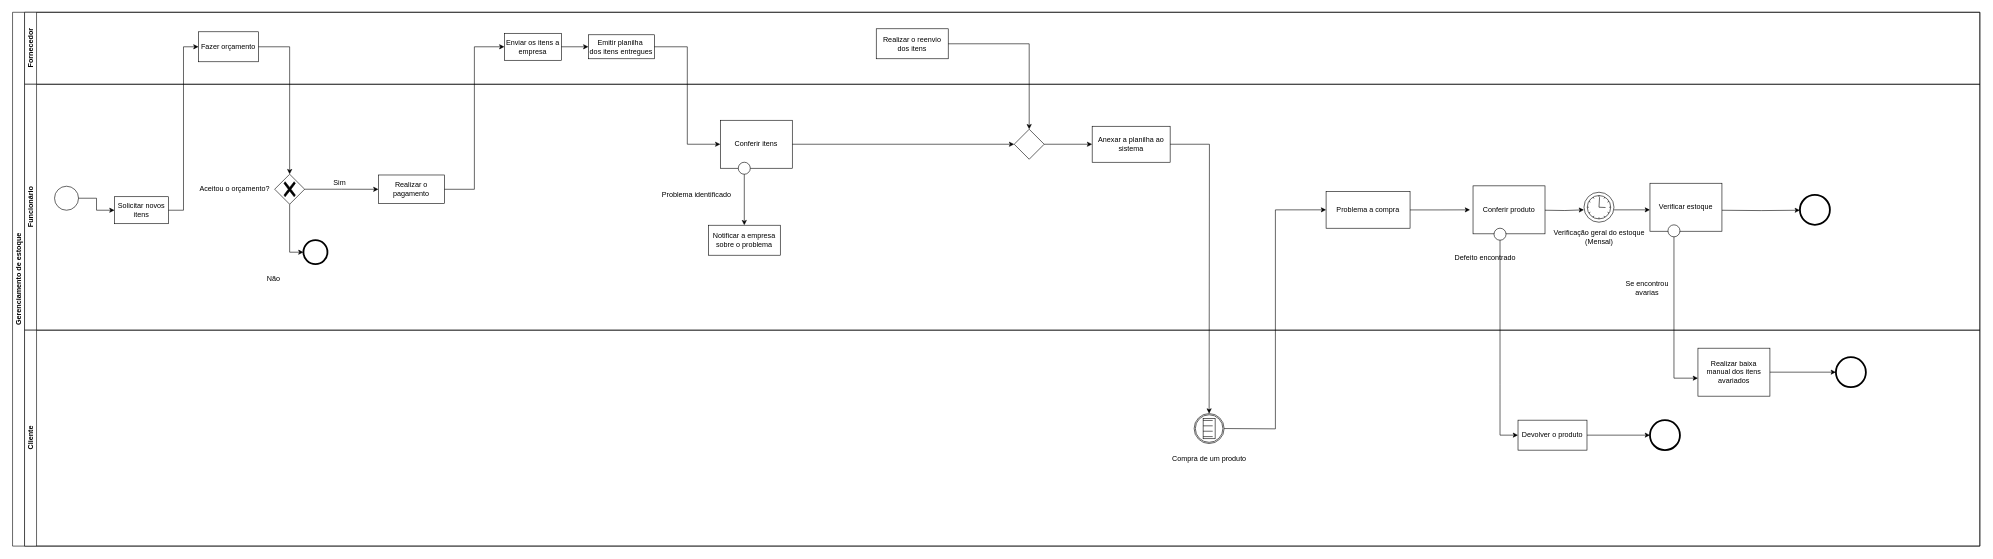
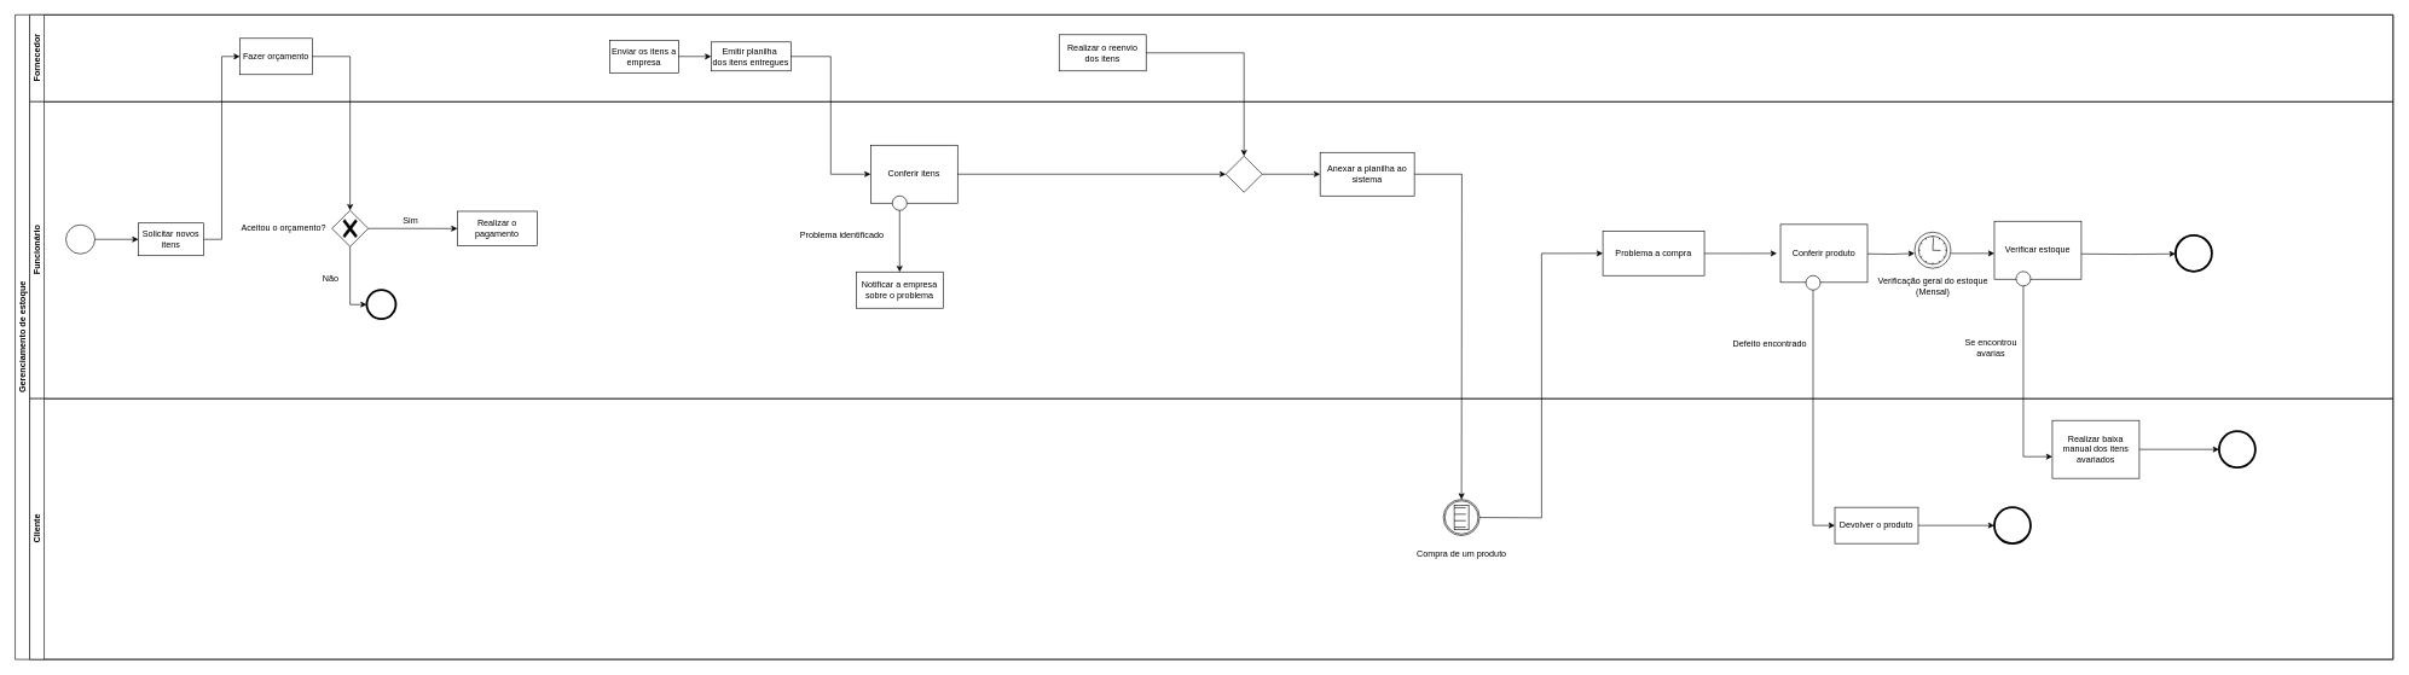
  <mxCell id="0" />
  <mxCell id="1" parent="0" />
  <mxCell id="2" value="Gerenciamento de estoque" style="swimlane;html=1;childLayout=stackLayout;resizeParent=1;resizeParentMax=0;horizontal=0;startSize=20;horizontalStack=0;whiteSpace=wrap;" parent="1" vertex="1"><mxGeometry x="20" y="20" width="3280" height="890" as="geometry" /></mxCell>
  <mxCell id="3" value="Fornecedor" style="swimlane;html=1;startSize=20;horizontal=0;" parent="2" vertex="1"><mxGeometry x="20" width="3260" height="120" as="geometry" /></mxCell>
  <mxCell id="4" value="Enviar os itens a empresa" style="points=[[0.25,0,0],[0.5,0,0],[0.75,0,0],[1,0.25,0],[1,0.5,0],[1,0.75,0],[0.75,1,0],[0.5,1,0],[0.25,1,0],[0,0.75,0],[0,0.5,0],[0,0.25,0]];shape=mxgraph.bpmn.task2;whiteSpace=wrap;rectStyle=rounded;size=10;html=1;container=1;expand=0;collapsible=0;taskMarker=abstract;" parent="3" vertex="1"><mxGeometry x="800" y="35" width="95" height="45" as="geometry" /></mxCell>
  <mxCell id="5" value="Emitir planilha&amp;nbsp;&lt;div&gt;dos itens entregues&lt;/div&gt;" style="points=[[0.25,0,0],[0.5,0,0],[0.75,0,0],[1,0.25,0],[1,0.5,0],[1,0.75,0],[0.75,1,0],[0.5,1,0],[0.25,1,0],[0,0.75,0],[0,0.5,0],[0,0.25,0]];shape=mxgraph.bpmn.task2;whiteSpace=wrap;rectStyle=rounded;size=10;html=1;container=1;expand=0;collapsible=0;taskMarker=abstract;" parent="3" vertex="1"><mxGeometry x="940" y="37.5" width="110" height="40" as="geometry" /></mxCell>
  <mxCell id="6" style="edgeStyle=orthogonalEdgeStyle;rounded=0;orthogonalLoop=1;jettySize=auto;html=1;entryX=0;entryY=0.5;entryDx=0;entryDy=0;entryPerimeter=0;" parent="3" source="4" target="5" edge="1"><mxGeometry relative="1" as="geometry" /></mxCell>
  <mxCell id="7" value="Fazer orçamento" style="points=[[0.25,0,0],[0.5,0,0],[0.75,0,0],[1,0.25,0],[1,0.5,0],[1,0.75,0],[0.75,1,0],[0.5,1,0],[0.25,1,0],[0,0.75,0],[0,0.5,0],[0,0.25,0]];shape=mxgraph.bpmn.task2;whiteSpace=wrap;rectStyle=rounded;size=10;html=1;container=1;expand=0;collapsible=0;taskMarker=abstract;" parent="3" vertex="1"><mxGeometry x="290" y="32.5" width="100" height="50" as="geometry" /></mxCell>
  <mxCell id="8" value="Realizar o reenvio dos itens" style="points=[[0.25,0,0],[0.5,0,0],[0.75,0,0],[1,0.25,0],[1,0.5,0],[1,0.75,0],[0.75,1,0],[0.5,1,0],[0.25,1,0],[0,0.75,0],[0,0.5,0],[0,0.25,0]];shape=mxgraph.bpmn.task2;whiteSpace=wrap;rectStyle=rounded;size=10;html=1;container=1;expand=0;collapsible=0;taskMarker=abstract;" parent="3" vertex="1"><mxGeometry x="1420" y="27.5" width="120" height="50" as="geometry" /></mxCell>
  <mxCell id="9" value="Funcionário" style="swimlane;html=1;startSize=20;horizontal=0;" parent="2" vertex="1"><mxGeometry x="20" y="120" width="3260" height="410" as="geometry" /></mxCell>
  <mxCell id="10" value="" style="points=[[0.145,0.145,0],[0.5,0,0],[0.855,0.145,0],[1,0.5,0],[0.855,0.855,0],[0.5,1,0],[0.145,0.855,0],[0,0.5,0]];shape=mxgraph.bpmn.event;html=1;verticalLabelPosition=bottom;labelBackgroundColor=#ffffff;verticalAlign=top;align=center;perimeter=ellipsePerimeter;outlineConnect=0;aspect=fixed;outline=standard;symbol=general;" parent="9" vertex="1"><mxGeometry x="50" y="170" width="40" height="40" as="geometry" /></mxCell>
- <mxCell id="11" value="Solicitar novos itens" style="points=[[0.25,0,0],[0.5,0,0],[0.75,0,0],[1,0.25,0],[1,0.5,0],[1,0.75,0],[0.75,1,0],[0.5,1,0],[0.25,1,0],[0,0.75,0],[0,0.5,0],[0,0.25,0]];shape=mxgraph.bpmn.task2;whiteSpace=wrap;rectStyle=rounded;size=10;html=1;container=1;expand=0;collapsible=0;taskMarker=abstract;" parent="9" vertex="1"><mxGeometry x="150" y="187.5" width="90" height="45" as="geometry" /></mxCell>
+ <mxCell id="11" value="Solicitar novos itens" style="points=[[0.25,0,0],[0.5,0,0],[0.75,0,0],[1,0.25,0],[1,0.5,0],[1,0.75,0],[0.75,1,0],[0.5,1,0],[0.25,1,0],[0,0.75,0],[0,0.5,0],[0,0.25,0]];shape=mxgraph.bpmn.task2;whiteSpace=wrap;rectStyle=rounded;size=10;html=1;container=1;expand=0;collapsible=0;taskMarker=abstract;" parent="9" vertex="1"><mxGeometry x="150" y="167.5" width="90" height="45" as="geometry" /></mxCell>
  <mxCell id="12" style="edgeStyle=orthogonalEdgeStyle;rounded=0;orthogonalLoop=1;jettySize=auto;html=1;entryX=0;entryY=0.5;entryDx=0;entryDy=0;entryPerimeter=0;" parent="9" source="10" target="11" edge="1"><mxGeometry relative="1" as="geometry" /></mxCell>
  <mxCell id="13" style="edgeStyle=orthogonalEdgeStyle;rounded=0;orthogonalLoop=1;jettySize=auto;html=1;entryX=0;entryY=0.5;entryDx=0;entryDy=0;entryPerimeter=0;" parent="9" source="14" target="16" edge="1"><mxGeometry relative="1" as="geometry"><mxPoint x="442" y="310" as="targetPoint" /></mxGeometry></mxCell>
  <mxCell id="14" value="" style="points=[[0.25,0.25,0],[0.5,0,0],[0.75,0.25,0],[1,0.5,0],[0.75,0.75,0],[0.5,1,0],[0.25,0.75,0],[0,0.5,0]];shape=mxgraph.bpmn.gateway2;html=1;verticalLabelPosition=bottom;labelBackgroundColor=#ffffff;verticalAlign=top;align=center;perimeter=rhombusPerimeter;outlineConnect=0;outline=none;symbol=none;gwType=exclusive;" parent="9" vertex="1"><mxGeometry x="417" y="150" width="50" height="50" as="geometry" /></mxCell>
  <mxCell id="15" value="Aceitou o orçamento?" style="text;html=1;align=center;verticalAlign=middle;resizable=0;points=[];autosize=1;strokeColor=none;fillColor=none;" parent="9" vertex="1"><mxGeometry x="280" y="160" width="140" height="30" as="geometry" /></mxCell>
  <mxCell id="16" value="" style="points=[[0.145,0.145,0],[0.5,0,0],[0.855,0.145,0],[1,0.5,0],[0.855,0.855,0],[0.5,1,0],[0.145,0.855,0],[0,0.5,0]];shape=mxgraph.bpmn.event;html=1;verticalLabelPosition=bottom;labelBackgroundColor=#ffffff;verticalAlign=top;align=center;perimeter=ellipsePerimeter;outlineConnect=0;aspect=fixed;outline=end;symbol=terminate2;" parent="9" vertex="1"><mxGeometry x="465" y="260" width="40" height="40" as="geometry" /></mxCell>
- <mxCell id="17" value="Não" style="text;html=1;align=center;verticalAlign=middle;resizable=0;points=[];autosize=1;strokeColor=none;fillColor=none;" parent="9" vertex="1"><mxGeometry x="390" y="310" width="50" height="30" as="geometry" /></mxCell>
+ <mxCell id="17" value="Não" style="text;html=1;align=center;verticalAlign=middle;resizable=0;points=[];autosize=1;strokeColor=none;fillColor=none;" parent="9" vertex="1"><mxGeometry x="390" y="230" width="50" height="30" as="geometry" /></mxCell>
  <mxCell id="18" value="Sim" style="text;html=1;align=center;verticalAlign=middle;resizable=0;points=[];autosize=1;strokeColor=none;fillColor=none;" parent="9" vertex="1"><mxGeometry x="505" y="148.75" width="40" height="30" as="geometry" /></mxCell>
  <mxCell id="19" value="" style="edgeStyle=orthogonalEdgeStyle;rounded=0;orthogonalLoop=1;jettySize=auto;html=1;" parent="9" source="14" target="20" edge="1"><mxGeometry relative="1" as="geometry"><mxPoint x="1010" y="755" as="targetPoint" /><mxPoint x="827" y="745" as="sourcePoint" /></mxGeometry></mxCell>
  <mxCell id="20" value="Realizar o pagamento" style="points=[[0.25,0,0],[0.5,0,0],[0.75,0,0],[1,0.25,0],[1,0.5,0],[1,0.75,0],[0.75,1,0],[0.5,1,0],[0.25,1,0],[0,0.75,0],[0,0.5,0],[0,0.25,0]];shape=mxgraph.bpmn.task2;whiteSpace=wrap;rectStyle=rounded;size=10;html=1;container=1;expand=0;collapsible=0;taskMarker=abstract;" parent="9" vertex="1"><mxGeometry x="590" y="151.25" width="110" height="47.5" as="geometry" /></mxCell>
  <mxCell id="21" value="Problema identificado" style="text;html=1;align=center;verticalAlign=middle;resizable=0;points=[];autosize=1;strokeColor=none;fillColor=none;" parent="9" vertex="1"><mxGeometry x="1050" y="170" width="140" height="30" as="geometry" /></mxCell>
  <mxCell id="22" value="Notificar a empresa sobre o problema" style="points=[[0.25,0,0],[0.5,0,0],[0.75,0,0],[1,0.25,0],[1,0.5,0],[1,0.75,0],[0.75,1,0],[0.5,1,0],[0.25,1,0],[0,0.75,0],[0,0.5,0],[0,0.25,0]];shape=mxgraph.bpmn.task2;whiteSpace=wrap;rectStyle=rounded;size=10;html=1;container=1;expand=0;collapsible=0;taskMarker=abstract;" parent="9" vertex="1"><mxGeometry x="1140" y="235" width="120" height="50" as="geometry" /></mxCell>
  <mxCell id="23" value="Anexar a planilha ao sistema" style="points=[[0.25,0,0],[0.5,0,0],[0.75,0,0],[1,0.25,0],[1,0.5,0],[1,0.75,0],[0.75,1,0],[0.5,1,0],[0.25,1,0],[0,0.75,0],[0,0.5,0],[0,0.25,0]];shape=mxgraph.bpmn.task2;whiteSpace=wrap;rectStyle=rounded;size=10;html=1;container=1;expand=0;collapsible=0;taskMarker=abstract;" parent="9" vertex="1"><mxGeometry x="1780" y="70" width="130" height="60" as="geometry" /></mxCell>
  <mxCell id="24" value="Problema a compra" style="points=[[0.25,0,0],[0.5,0,0],[0.75,0,0],[1,0.25,0],[1,0.5,0],[1,0.75,0],[0.75,1,0],[0.5,1,0],[0.25,1,0],[0,0.75,0],[0,0.5,0],[0,0.25,0]];shape=mxgraph.bpmn.task2;whiteSpace=wrap;rectStyle=rounded;size=10;html=1;container=1;expand=0;collapsible=0;taskMarker=abstract;" parent="9" vertex="1"><mxGeometry x="2170" y="178.75" width="140" height="61.25" as="geometry" /></mxCell>
  <mxCell id="25" style="edgeStyle=orthogonalEdgeStyle;rounded=0;orthogonalLoop=1;jettySize=auto;html=1;entryX=0;entryY=0.5;entryDx=0;entryDy=0;entryPerimeter=0;" parent="9" source="24" edge="1"><mxGeometry relative="1" as="geometry"><mxPoint x="2410" y="209.38" as="targetPoint" /></mxGeometry></mxCell>
- <mxCell id="26" value="Defeito encontrado" style="text;html=1;align=center;verticalAlign=middle;resizable=0;points=[];autosize=1;strokeColor=none;fillColor=none;" parent="9" vertex="1"><mxGeometry x="2375" y="275" width="120" height="30" as="geometry" /></mxCell>
+ <mxCell id="26" value="Defeito encontrado" style="text;html=1;align=center;verticalAlign=middle;resizable=0;points=[];autosize=1;strokeColor=none;fillColor=none;" parent="9" vertex="1"><mxGeometry x="2340" y="320" width="120" height="30" as="geometry" /></mxCell>
  <mxCell id="27" style="edgeStyle=orthogonalEdgeStyle;rounded=0;orthogonalLoop=1;jettySize=auto;html=1;entryX=0;entryY=0.5;entryDx=0;entryDy=0;entryPerimeter=0;" parent="9" edge="1"><mxGeometry relative="1" as="geometry"><mxPoint x="2650.0" y="209.4" as="sourcePoint" /><mxPoint x="2710.0" y="209.38" as="targetPoint" /></mxGeometry></mxCell>
  <mxCell id="28" style="edgeStyle=orthogonalEdgeStyle;rounded=0;orthogonalLoop=1;jettySize=auto;html=1;entryX=0;entryY=0.5;entryDx=0;entryDy=0;entryPerimeter=0;" parent="9" edge="1"><mxGeometry relative="1" as="geometry"><mxPoint x="2600" y="209.37" as="targetPoint" /><mxPoint x="2535.0" y="210" as="sourcePoint" /></mxGeometry></mxCell>
  <mxCell id="29" style="edgeStyle=orthogonalEdgeStyle;rounded=0;orthogonalLoop=1;jettySize=auto;html=1;" parent="9" edge="1"><mxGeometry relative="1" as="geometry"><mxPoint x="2960.0" y="210" as="targetPoint" /><mxPoint x="2830.0" y="210.053" as="sourcePoint" /></mxGeometry></mxCell>
  <mxCell id="30" value="Se encontrou&lt;div&gt;avarias&lt;/div&gt;" style="text;html=1;align=center;verticalAlign=middle;resizable=0;points=[];autosize=1;strokeColor=none;fillColor=none;" parent="9" vertex="1"><mxGeometry x="2660" y="320" width="90" height="40" as="geometry" /></mxCell>
  <mxCell id="31" value="Verificação geral do estoque&lt;div&gt;(Mensal)&lt;/div&gt;" style="text;html=1;align=center;verticalAlign=middle;resizable=0;points=[];autosize=1;strokeColor=none;fillColor=none;" parent="9" vertex="1"><mxGeometry x="2540" y="235" width="170" height="40" as="geometry" /></mxCell>
  <mxCell id="32" value="Conferir itens" style="points=[[0.25,0,0],[0.5,0,0],[0.75,0,0],[1,0.25,0],[1,0.5,0],[1,0.75,0],[0.75,1,0],[0.5,1,0],[0.25,1,0],[0,0.75,0],[0,0.5,0],[0,0.25,0]];shape=mxgraph.bpmn.task2;whiteSpace=wrap;rectStyle=rounded;size=10;html=1;container=1;expand=0;collapsible=0;taskMarker=abstract;" parent="9" vertex="1"><mxGeometry x="1160" y="60" width="120" height="80" as="geometry" /></mxCell>
  <mxCell id="33" value="" style="points=[[0.145,0.145,0],[0.5,0,0],[0.855,0.145,0],[1,0.5,0],[0.855,0.855,0],[0.5,1,0],[0.145,0.855,0],[0,0.5,0]];shape=mxgraph.bpmn.event;html=1;verticalLabelPosition=bottom;labelBackgroundColor=#ffffff;verticalAlign=top;align=center;perimeter=ellipsePerimeter;outlineConnect=0;aspect=fixed;outline=standard;symbol=general;" parent="32" vertex="1"><mxGeometry x="30" y="70" width="20" height="20" as="geometry" /></mxCell>
  <mxCell id="34" value="" style="points=[[0.25,0.25,0],[0.5,0,0],[0.75,0.25,0],[1,0.5,0],[0.75,0.75,0],[0.5,1,0],[0.25,0.75,0],[0,0.5,0]];shape=mxgraph.bpmn.gateway2;html=1;verticalLabelPosition=bottom;labelBackgroundColor=#ffffff;verticalAlign=top;align=center;perimeter=rhombusPerimeter;outlineConnect=0;outline=none;symbol=none;" parent="9" vertex="1"><mxGeometry x="1650" y="75" width="50" height="50" as="geometry" /></mxCell>
  <mxCell id="35" style="edgeStyle=orthogonalEdgeStyle;rounded=0;orthogonalLoop=1;jettySize=auto;html=1;entryX=0;entryY=0.5;entryDx=0;entryDy=0;entryPerimeter=0;" parent="9" source="32" target="34" edge="1"><mxGeometry relative="1" as="geometry" /></mxCell>
  <mxCell id="36" style="edgeStyle=orthogonalEdgeStyle;rounded=0;orthogonalLoop=1;jettySize=auto;html=1;entryX=0;entryY=0.5;entryDx=0;entryDy=0;entryPerimeter=0;" parent="9" source="34" target="23" edge="1"><mxGeometry relative="1" as="geometry" /></mxCell>
  <mxCell id="37" value="" style="points=[[0.145,0.145,0],[0.5,0,0],[0.855,0.145,0],[1,0.5,0],[0.855,0.855,0],[0.5,1,0],[0.145,0.855,0],[0,0.5,0]];shape=mxgraph.bpmn.event;html=1;verticalLabelPosition=bottom;labelBackgroundColor=#ffffff;verticalAlign=top;align=center;perimeter=ellipsePerimeter;outlineConnect=0;aspect=fixed;outline=standard;symbol=timer;" parent="9" vertex="1"><mxGeometry x="2600" y="180" width="50" height="50" as="geometry" /></mxCell>
  <mxCell id="38" value="" style="points=[[0.145,0.145,0],[0.5,0,0],[0.855,0.145,0],[1,0.5,0],[0.855,0.855,0],[0.5,1,0],[0.145,0.855,0],[0,0.5,0]];shape=mxgraph.bpmn.event;html=1;verticalLabelPosition=bottom;labelBackgroundColor=#ffffff;verticalAlign=top;align=center;perimeter=ellipsePerimeter;outlineConnect=0;aspect=fixed;outline=end;symbol=terminate2;" parent="9" vertex="1"><mxGeometry x="2960" y="184.38" width="50" height="50" as="geometry" /></mxCell>
  <mxCell id="39" value="Conferir produto" style="points=[[0.25,0,0],[0.5,0,0],[0.75,0,0],[1,0.25,0],[1,0.5,0],[1,0.75,0],[0.75,1,0],[0.5,1,0],[0.25,1,0],[0,0.75,0],[0,0.5,0],[0,0.25,0]];shape=mxgraph.bpmn.task2;whiteSpace=wrap;rectStyle=rounded;size=10;html=1;container=1;expand=0;collapsible=0;taskMarker=abstract;" vertex="1" parent="9"><mxGeometry x="2415" y="169.38" width="120" height="80" as="geometry" /></mxCell>
  <mxCell id="40" value="" style="ellipse;whiteSpace=wrap;html=1;aspect=fixed;" vertex="1" parent="39"><mxGeometry x="35" y="70.62" width="20" height="20" as="geometry" /></mxCell>
  <mxCell id="41" style="edgeStyle=orthogonalEdgeStyle;rounded=0;orthogonalLoop=1;jettySize=auto;html=1;entryX=0.5;entryY=0;entryDx=0;entryDy=0;entryPerimeter=0;" edge="1" parent="9" source="33" target="22"><mxGeometry relative="1" as="geometry" /></mxCell>
  <mxCell id="42" value="Verificar estoque" style="points=[[0.25,0,0],[0.5,0,0],[0.75,0,0],[1,0.25,0],[1,0.5,0],[1,0.75,0],[0.75,1,0],[0.5,1,0],[0.25,1,0],[0,0.75,0],[0,0.5,0],[0,0.25,0]];shape=mxgraph.bpmn.task2;whiteSpace=wrap;rectStyle=rounded;size=10;html=1;container=1;expand=0;collapsible=0;taskMarker=abstract;" vertex="1" parent="9"><mxGeometry x="2710" y="165" width="120" height="80" as="geometry" /></mxCell>
  <mxCell id="43" value="" style="ellipse;whiteSpace=wrap;html=1;aspect=fixed;" vertex="1" parent="42"><mxGeometry x="30" y="69.38" width="20" height="20" as="geometry" /></mxCell>
  <mxCell id="44" style="edgeStyle=orthogonalEdgeStyle;rounded=0;orthogonalLoop=1;jettySize=auto;html=1;entryX=0;entryY=0.5;entryDx=0;entryDy=0;entryPerimeter=0;" parent="2" source="11" target="7" edge="1"><mxGeometry relative="1" as="geometry" /></mxCell>
  <mxCell id="45" style="edgeStyle=orthogonalEdgeStyle;rounded=0;orthogonalLoop=1;jettySize=auto;html=1;entryX=0.5;entryY=0;entryDx=0;entryDy=0;entryPerimeter=0;" parent="2" source="7" target="14" edge="1"><mxGeometry relative="1" as="geometry" /></mxCell>
- <mxCell id="46" style="edgeStyle=orthogonalEdgeStyle;rounded=0;orthogonalLoop=1;jettySize=auto;html=1;entryX=0;entryY=0.5;entryDx=0;entryDy=0;entryPerimeter=0;" parent="2" source="20" target="4" edge="1"><mxGeometry relative="1" as="geometry" /></mxCell>
  <mxCell id="47" style="edgeStyle=orthogonalEdgeStyle;rounded=0;orthogonalLoop=1;jettySize=auto;html=1;entryX=0.5;entryY=0;entryDx=0;entryDy=0;entryPerimeter=0;" parent="2" source="23" edge="1"><mxGeometry relative="1" as="geometry"><mxPoint x="1995" y="669" as="targetPoint" /></mxGeometry></mxCell>
  <mxCell id="48" style="edgeStyle=orthogonalEdgeStyle;rounded=0;orthogonalLoop=1;jettySize=auto;html=1;entryX=0;entryY=0.5;entryDx=0;entryDy=0;entryPerimeter=0;" parent="2" target="24" edge="1"><mxGeometry relative="1" as="geometry"><mxPoint x="2020" y="694" as="sourcePoint" /></mxGeometry></mxCell>
  <mxCell id="49" value="Cliente" style="swimlane;html=1;startSize=20;horizontal=0;" parent="2" vertex="1"><mxGeometry x="20" y="530" width="3260" height="360" as="geometry" /></mxCell>
  <mxCell id="50" value="Compra de um produto" style="text;html=1;align=center;verticalAlign=middle;resizable=0;points=[];autosize=1;strokeColor=none;fillColor=none;" parent="49" vertex="1"><mxGeometry x="1900" y="200" width="150" height="30" as="geometry" /></mxCell>
  <mxCell id="51" value="Devolver o produto" style="points=[[0.25,0,0],[0.5,0,0],[0.75,0,0],[1,0.25,0],[1,0.5,0],[1,0.75,0],[0.75,1,0],[0.5,1,0],[0.25,1,0],[0,0.75,0],[0,0.5,0],[0,0.25,0]];shape=mxgraph.bpmn.task2;whiteSpace=wrap;rectStyle=rounded;size=10;html=1;container=1;expand=0;collapsible=0;taskMarker=abstract;" parent="49" vertex="1"><mxGeometry x="2490" y="150" width="115" height="50" as="geometry" /></mxCell>
  <mxCell id="52" value="Realizar baixa manual dos itens avariados" style="points=[[0.25,0,0],[0.5,0,0],[0.75,0,0],[1,0.25,0],[1,0.5,0],[1,0.75,0],[0.75,1,0],[0.5,1,0],[0.25,1,0],[0,0.75,0],[0,0.5,0],[0,0.25,0]];shape=mxgraph.bpmn.task2;whiteSpace=wrap;rectStyle=rounded;size=10;html=1;container=1;expand=0;collapsible=0;taskMarker=abstract;" parent="49" vertex="1"><mxGeometry x="2790" y="30" width="120" height="80" as="geometry" /></mxCell>
  <mxCell id="53" value="" style="points=[[0.145,0.145,0],[0.5,0,0],[0.855,0.145,0],[1,0.5,0],[0.855,0.855,0],[0.5,1,0],[0.145,0.855,0],[0,0.5,0]];shape=mxgraph.bpmn.event;html=1;verticalLabelPosition=bottom;labelBackgroundColor=#ffffff;verticalAlign=top;align=center;perimeter=ellipsePerimeter;outlineConnect=0;aspect=fixed;outline=boundInt;symbol=conditional;" parent="49" vertex="1"><mxGeometry x="1950" y="139" width="50" height="50" as="geometry" /></mxCell>
  <mxCell id="54" value="" style="points=[[0.145,0.145,0],[0.5,0,0],[0.855,0.145,0],[1,0.5,0],[0.855,0.855,0],[0.5,1,0],[0.145,0.855,0],[0,0.5,0]];shape=mxgraph.bpmn.event;html=1;verticalLabelPosition=bottom;labelBackgroundColor=#ffffff;verticalAlign=top;align=center;perimeter=ellipsePerimeter;outlineConnect=0;aspect=fixed;outline=end;symbol=terminate2;" parent="49" vertex="1"><mxGeometry x="2710" y="150" width="50" height="50" as="geometry" /></mxCell>
  <mxCell id="55" style="edgeStyle=orthogonalEdgeStyle;rounded=0;orthogonalLoop=1;jettySize=auto;html=1;" parent="49" source="51" target="54" edge="1"><mxGeometry relative="1" as="geometry"><mxPoint x="2710" y="180" as="targetPoint" /></mxGeometry></mxCell>
  <mxCell id="56" value="" style="points=[[0.145,0.145,0],[0.5,0,0],[0.855,0.145,0],[1,0.5,0],[0.855,0.855,0],[0.5,1,0],[0.145,0.855,0],[0,0.5,0]];shape=mxgraph.bpmn.event;html=1;verticalLabelPosition=bottom;labelBackgroundColor=#ffffff;verticalAlign=top;align=center;perimeter=ellipsePerimeter;outlineConnect=0;aspect=fixed;outline=end;symbol=terminate2;" parent="49" vertex="1"><mxGeometry x="3020.0" y="45" width="50" height="50" as="geometry" /></mxCell>
  <mxCell id="57" style="edgeStyle=orthogonalEdgeStyle;rounded=0;orthogonalLoop=1;jettySize=auto;html=1;" parent="49" source="52" target="56" edge="1"><mxGeometry relative="1" as="geometry"><mxPoint x="3010.0" y="70" as="targetPoint" /></mxGeometry></mxCell>
  <mxCell id="58" style="edgeStyle=orthogonalEdgeStyle;rounded=0;orthogonalLoop=1;jettySize=auto;html=1;entryX=0;entryY=0.5;entryDx=0;entryDy=0;entryPerimeter=0;" parent="2" source="5" target="32" edge="1"><mxGeometry relative="1" as="geometry" /></mxCell>
  <mxCell id="59" style="edgeStyle=orthogonalEdgeStyle;rounded=0;orthogonalLoop=1;jettySize=auto;html=1;entryX=0.5;entryY=0;entryDx=0;entryDy=0;entryPerimeter=0;" parent="2" source="8" target="34" edge="1"><mxGeometry relative="1" as="geometry" /></mxCell>
  <mxCell id="60" style="edgeStyle=orthogonalEdgeStyle;rounded=0;orthogonalLoop=1;jettySize=auto;html=1;entryX=0;entryY=0.5;entryDx=0;entryDy=0;entryPerimeter=0;" edge="1" parent="2" source="40" target="51"><mxGeometry relative="1" as="geometry"><Array as="points"><mxPoint x="2480" y="620" /><mxPoint x="2480" y="620" /></Array></mxGeometry></mxCell>
  <mxCell id="61" style="edgeStyle=orthogonalEdgeStyle;rounded=0;orthogonalLoop=1;jettySize=auto;html=1;entryX=0;entryY=0.625;entryDx=0;entryDy=0;entryPerimeter=0;" edge="1" parent="2" source="43" target="52"><mxGeometry relative="1" as="geometry"><Array as="points"><mxPoint x="2770" y="610" /></Array></mxGeometry></mxCell>
